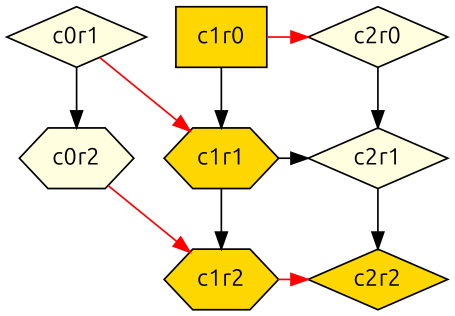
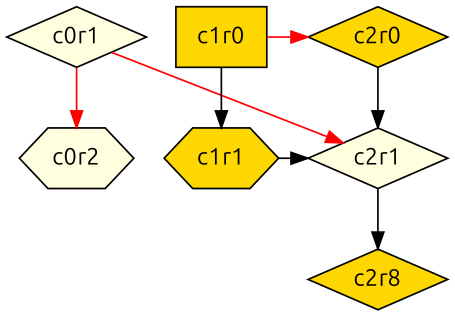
  digraph {
    compound=true
    fontname=Ubuntu
    node [fillcolor=gold fontname=Ubuntu shape=diamond style=filled]
    edge [fontname=Ubuntu]
    c0r1 [fillcolor=lightyellow]
    c0r2 [fillcolor=lightyellow shape=hexagon]
    c1r0 [shape=box]
    c1r1 [shape=hexagon]
-   c1r2 [shape=hexagon]
-   c2r0 [fillcolor=lightyellow]
+   c2r0
    c2r1 [fillcolor=lightyellow]
-   c2r2
+   c2r2 [label=c2r8]
    subgraph sub_1 {
      c0r1
      c0r2
      c1r0
      c1r1
-     c1r2
      c2r0
      c2r1
      c2r2
    }
    subgraph sub_2 {
      c0r1
      c0r2
      c1r0
      c1r1
-     c1r2
      c2r0
      c2r1
      c2r2
    }
-   c0r1 -> c0r2
-   c0r1 -> c1r1 [color=red constraint=false]
-   c0r2 -> c1r2 [color=red constraint=false]
+   c0r1 -> c0r2 [color=red]
+   c0r1 -> c2r1 [color=red constraint=false]
    c1r0 -> c1r1
    c1r0 -> c2r0 [color=red constraint=false]
-   c1r1 -> c1r2
    c1r1 -> c2r1 [color=black constraint=false]
-   c1r2 -> c2r2 [color=red constraint=false]
    c2r0 -> c2r1
    c2r1 -> c2r2
  }
